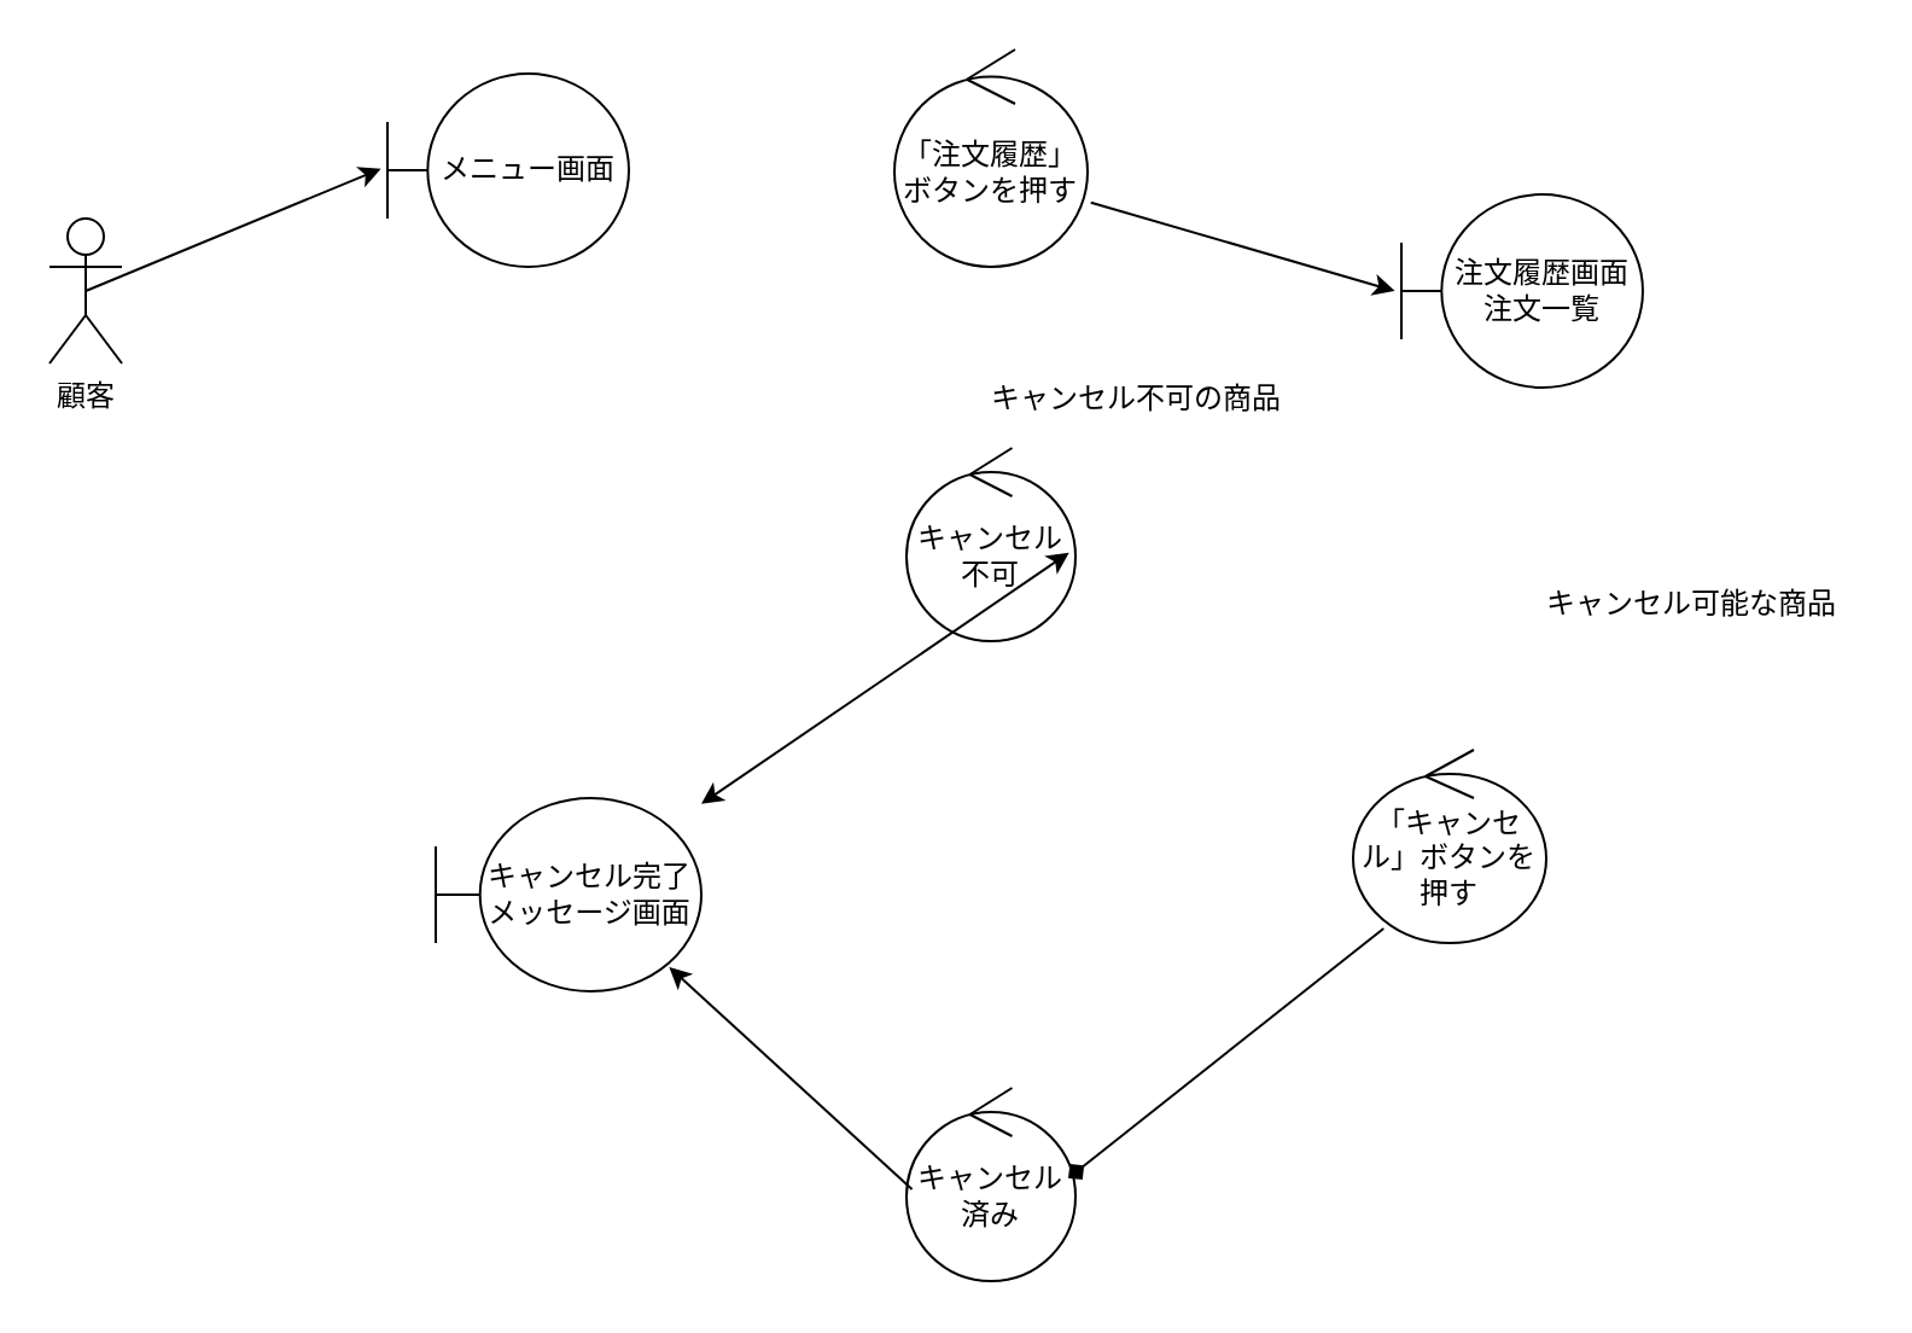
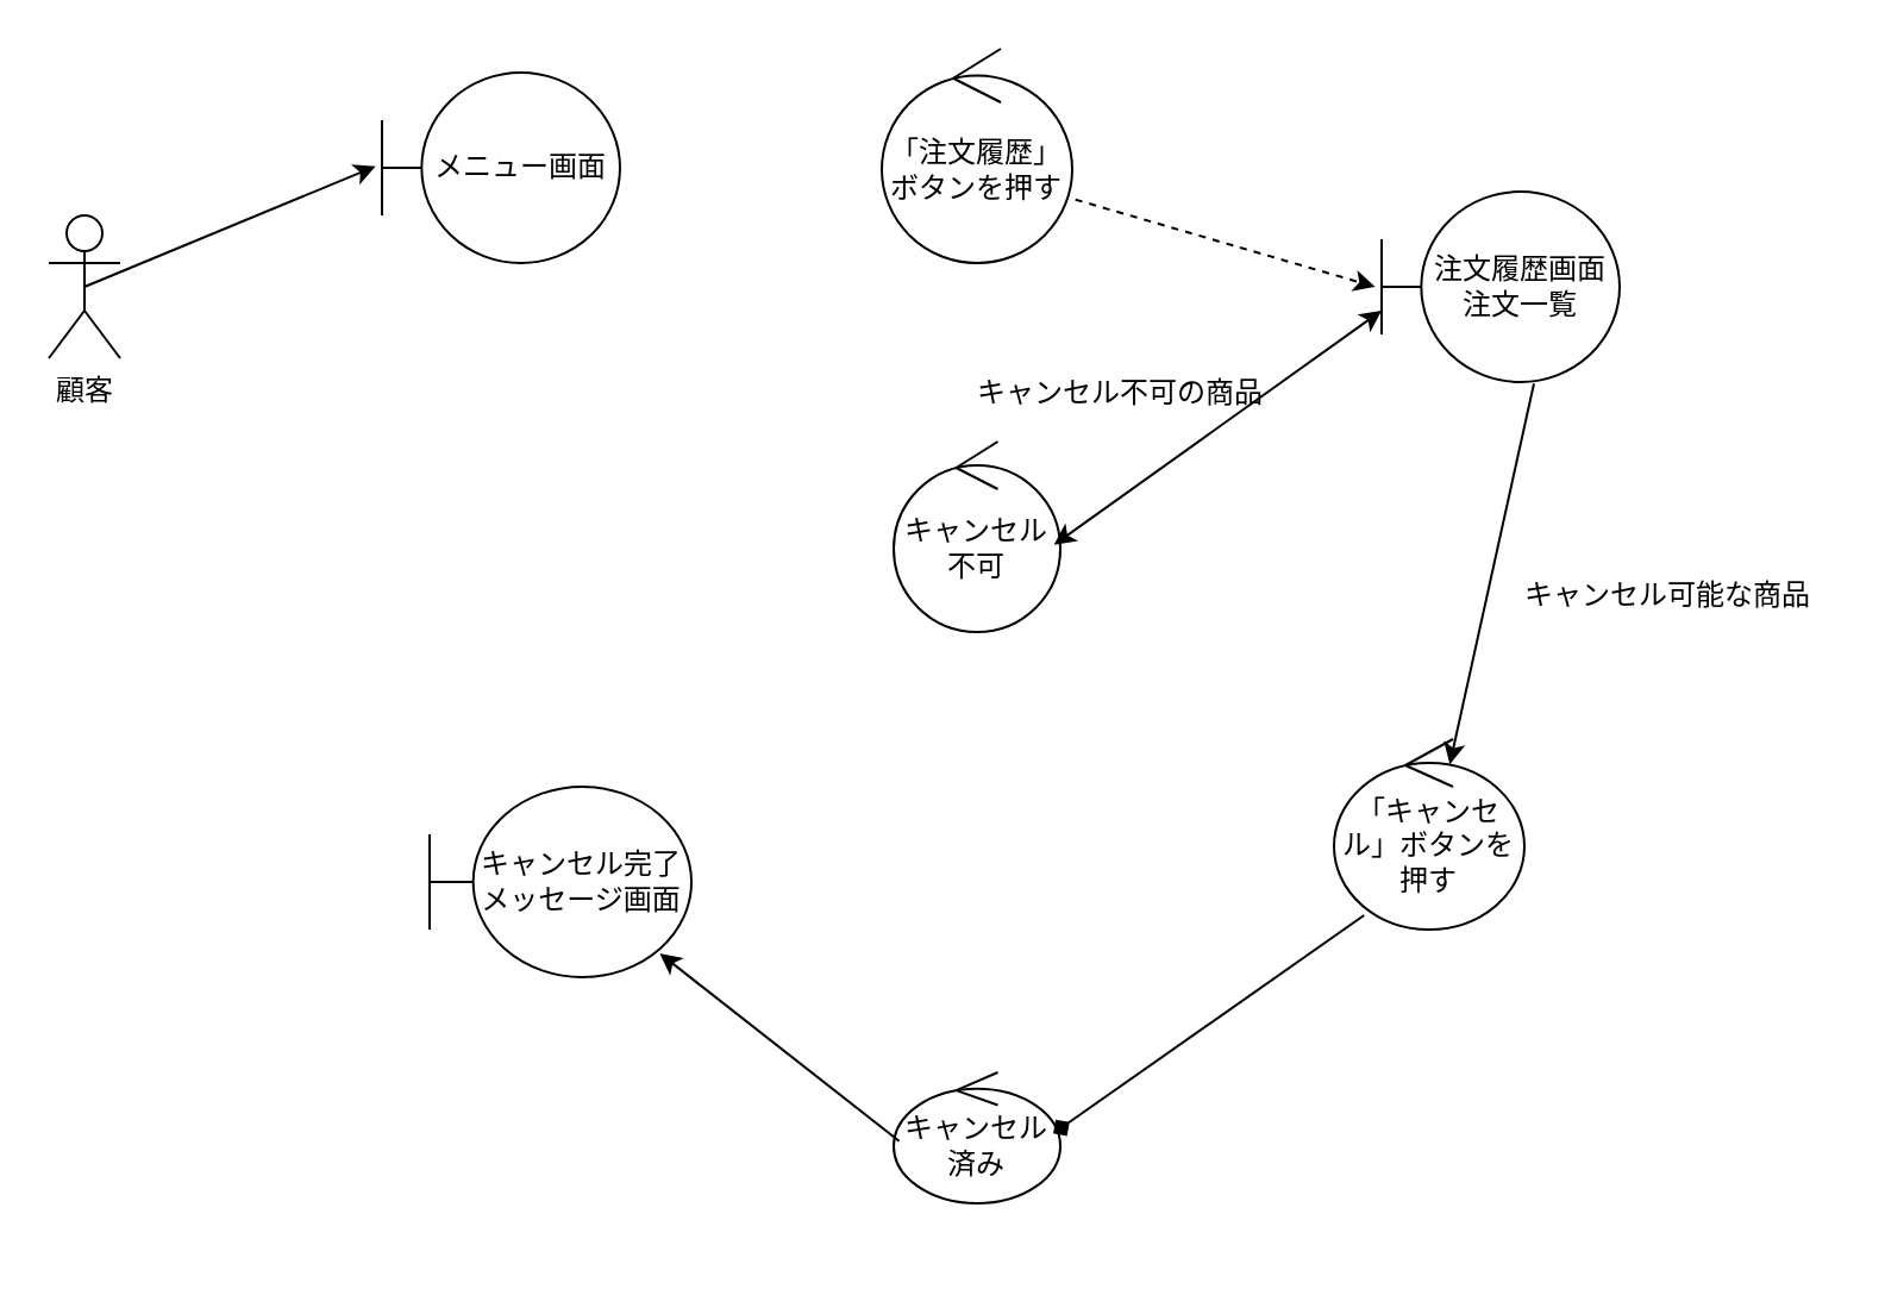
  <mxCell id="0" />
  <mxCell id="1" parent="0" />
  <mxCell id="2" value="顧客" style="shape=umlActor;verticalLabelPosition=bottom;verticalAlign=top;html=1;" vertex="1" parent="1"><mxGeometry x="20" y="90" width="30" height="60" as="geometry" /></mxCell>
  <mxCell id="3" value="メニュー画面" style="shape=umlBoundary;whiteSpace=wrap;html=1;" vertex="1" parent="1"><mxGeometry x="160" y="30" width="100" height="80" as="geometry" /></mxCell>
  <mxCell id="4" value="「注文履歴」ボタンを押す" style="ellipse;shape=umlControl;whiteSpace=wrap;html=1;" vertex="1" parent="1"><mxGeometry x="370" y="20" width="80" height="90" as="geometry" /></mxCell>
  <mxCell id="5" value="注文履歴画面&lt;div&gt;注文一覧&lt;/div&gt;" style="shape=umlBoundary;whiteSpace=wrap;html=1;" vertex="1" parent="1"><mxGeometry x="580" y="80" width="100" height="80" as="geometry" /></mxCell>
  <mxCell id="6" value="「キャンセル」ボタンを押す" style="ellipse;shape=umlControl;whiteSpace=wrap;html=1;" vertex="1" parent="1"><mxGeometry x="560" y="310" width="80" height="80" as="geometry" /></mxCell>
- <mxCell id="7" value="キャンセル済み" style="ellipse;shape=umlControl;whiteSpace=wrap;html=1;" vertex="1" parent="1"><mxGeometry x="375" y="450" width="70" height="80" as="geometry" /></mxCell>
+ <mxCell id="7" value="キャンセル済み" style="ellipse;shape=umlControl;whiteSpace=wrap;html=1;" vertex="1" parent="1"><mxGeometry x="375" y="450" width="70" height="55" as="geometry" /></mxCell>
  <mxCell id="8" value="キャンセル完了メッセージ画面" style="shape=umlBoundary;whiteSpace=wrap;html=1;" vertex="1" parent="1"><mxGeometry x="180" y="330" width="110" height="80" as="geometry" /></mxCell>
  <mxCell id="9" value="キャンセル不可" style="ellipse;shape=umlControl;whiteSpace=wrap;html=1;" vertex="1" parent="1"><mxGeometry x="375" y="185" width="70" height="80" as="geometry" /></mxCell>
  <mxCell id="10" value="" style="endArrow=classic;html=1;exitX=0.5;exitY=0.5;exitDx=0;exitDy=0;exitPerimeter=0;entryX=-0.027;entryY=0.492;entryDx=0;entryDy=0;entryPerimeter=0;" edge="1" parent="1" source="2" target="3"><mxGeometry width="50" height="50" relative="1" as="geometry"><mxPoint x="170" y="290" as="sourcePoint" /><mxPoint x="220" y="240" as="targetPoint" /></mxGeometry></mxCell>
- <mxCell id="11" value="" style="endArrow=classic;html=1;exitX=1.017;exitY=0.704;exitDx=0;exitDy=0;exitPerimeter=0;entryX=-0.027;entryY=0.5;entryDx=0;entryDy=0;entryPerimeter=0;" edge="1" parent="1" source="4" target="5"><mxGeometry width="50" height="50" relative="1" as="geometry"><mxPoint x="145" y="130" as="sourcePoint" /><mxPoint x="560" y="110" as="targetPoint" /></mxGeometry></mxCell>
- <mxCell id="12" value="" style="endArrow=classic;startArrow=classic;html=1;exitX=0.962;exitY=0.542;exitDx=0;exitDy=0;exitPerimeter=0;" edge="1" parent="1" source="9" target="8"><mxGeometry width="50" height="50" relative="1" as="geometry"><mxPoint x="470" y="250" as="sourcePoint" /><mxPoint x="520" y="200" as="targetPoint" /></mxGeometry></mxCell>
+ <mxCell id="11" value="" style="endArrow=classic;html=1;exitX=1.017;exitY=0.704;exitDx=0;exitDy=0;exitPerimeter=0;entryX=-0.027;entryY=0.5;entryDx=0;entryDy=0;entryPerimeter=0;dashed=1;" edge="1" parent="1" source="4" target="5"><mxGeometry width="50" height="50" relative="1" as="geometry"><mxPoint x="145" y="130" as="sourcePoint" /><mxPoint x="560" y="110" as="targetPoint" /></mxGeometry></mxCell>
+ <mxCell id="12" value="" style="endArrow=classic;startArrow=classic;html=1;entryX=0;entryY=0.625;entryDx=0;entryDy=0;entryPerimeter=0;exitX=0.962;exitY=0.542;exitDx=0;exitDy=0;exitPerimeter=0;" edge="1" parent="1" source="9" target="5"><mxGeometry width="50" height="50" relative="1" as="geometry"><mxPoint x="470" y="250" as="sourcePoint" /><mxPoint x="520" y="200" as="targetPoint" /></mxGeometry></mxCell>
+ <mxCell id="13" value="" style="endArrow=classic;html=1;entryX=0.608;entryY=0.133;entryDx=0;entryDy=0;entryPerimeter=0;exitX=0.64;exitY=1.008;exitDx=0;exitDy=0;exitPerimeter=0;" edge="1" parent="1" source="5" target="6"><mxGeometry width="50" height="50" relative="1" as="geometry"><mxPoint x="470" y="250" as="sourcePoint" /><mxPoint x="520" y="200" as="targetPoint" /></mxGeometry></mxCell>
  <mxCell id="14" value="" style="endArrow=diamond;html=1;entryX=0.957;entryY=0.467;entryDx=0;entryDy=0;entryPerimeter=0;exitX=0.158;exitY=0.925;exitDx=0;exitDy=0;exitPerimeter=0;" edge="1" parent="1" source="6" target="7"><mxGeometry width="50" height="50" relative="1" as="geometry"><mxPoint x="654" y="171" as="sourcePoint" /><mxPoint x="619" y="331" as="targetPoint" /></mxGeometry></mxCell>
  <mxCell id="15" value="" style="endArrow=classic;html=1;entryX=0.879;entryY=0.875;entryDx=0;entryDy=0;entryPerimeter=0;exitX=0.033;exitY=0.525;exitDx=0;exitDy=0;exitPerimeter=0;" edge="1" parent="1" source="7" target="8"><mxGeometry width="50" height="50" relative="1" as="geometry"><mxPoint x="664" y="181" as="sourcePoint" /><mxPoint x="629" y="341" as="targetPoint" /></mxGeometry></mxCell>
  <mxCell id="16" value="キャンセル不可の商品" style="text;html=1;align=center;verticalAlign=middle;resizable=0;points=[];autosize=1;strokeColor=none;fillColor=none;" vertex="1" parent="1"><mxGeometry x="400" y="150" width="140" height="30" as="geometry" /></mxCell>
  <mxCell id="17" value="キャンセル可能な商品" style="text;html=1;align=center;verticalAlign=middle;resizable=0;points=[];autosize=1;strokeColor=none;fillColor=none;" vertex="1" parent="1"><mxGeometry x="630" y="235" width="140" height="30" as="geometry" /></mxCell>
